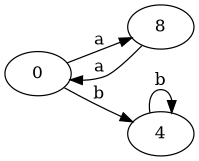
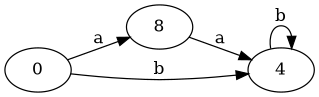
  digraph {
    d2tdocpreamble="\usetikzlibrary{automata}"
    d2tfigpreamble="\tikzstyle{every state}= [ draw=blue!50,very thick,fill=blue!20]  \tikzstyle{auto}= [fill=white]"
    rankdir=LR
    ranksep=0.5
    node [style=state]
    edge [lblstyle=auto topath="bend right"]
    n1 [label=0]
    n2 [label=8]
    n3 [label=4]
    n1 -> n2 [label=a]
    n1 -> n3 [label=b]
-   n2 -> n1 [label=a]
+   n2 -> n3 [label=a]
    n3 -> n3 [label=b topath="loop above"]
  }
